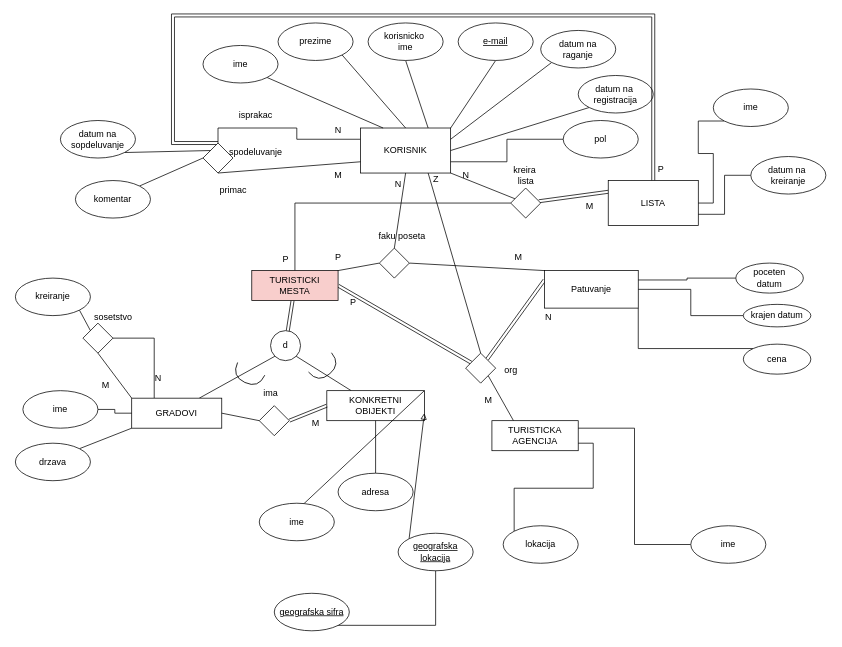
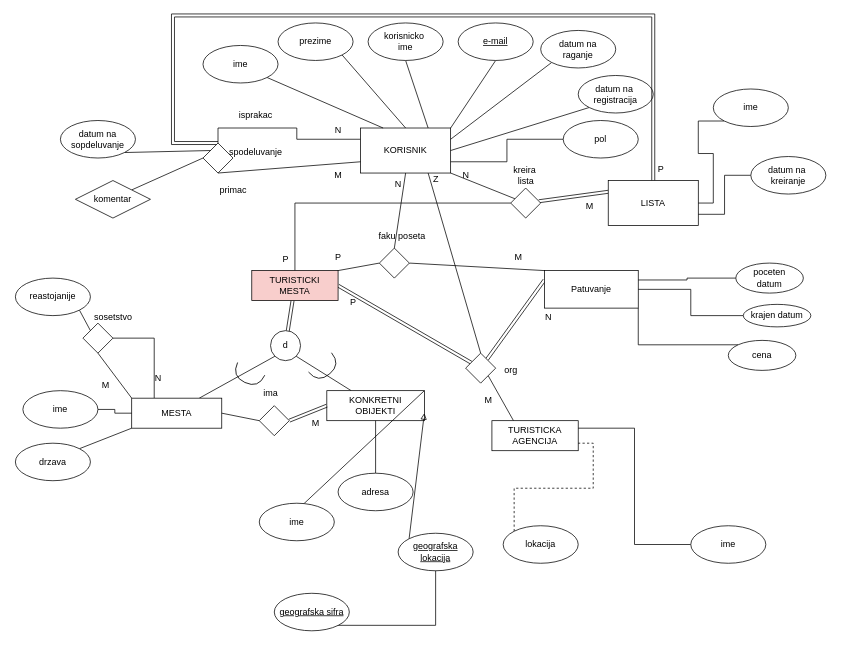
  <mxCell id="0" />
  <mxCell id="1" parent="0" />
  <mxCell id="2" style="rounded=0;orthogonalLoop=1;jettySize=auto;html=1;exitX=1;exitY=1;exitDx=0;exitDy=0;endArrow=none;endFill=0;" edge="1" parent="1" source="5" target="27"><mxGeometry relative="1" as="geometry" /></mxCell>
  <mxCell id="3" style="edgeStyle=orthogonalEdgeStyle;rounded=0;orthogonalLoop=1;jettySize=auto;html=1;exitX=0;exitY=0.25;exitDx=0;exitDy=0;entryX=0.5;entryY=0;entryDx=0;entryDy=0;endArrow=none;endFill=0;" edge="1" parent="1" source="5" target="31"><mxGeometry relative="1" as="geometry" /></mxCell>
  <mxCell id="4" style="rounded=0;orthogonalLoop=1;jettySize=auto;html=1;exitX=0.5;exitY=1;exitDx=0;exitDy=0;entryX=0.5;entryY=0;entryDx=0;entryDy=0;endArrow=none;endFill=0;" edge="1" parent="1" source="5" target="90"><mxGeometry relative="1" as="geometry" /></mxCell>
  <mxCell id="5" value="KORISNIK" style="rounded=0;whiteSpace=wrap;html=1;" vertex="1" parent="1"><mxGeometry x="480" y="170" width="120" height="60" as="geometry" /></mxCell>
  <mxCell id="6" style="rounded=0;orthogonalLoop=1;jettySize=auto;html=1;exitX=1;exitY=1;exitDx=0;exitDy=0;entryX=0.25;entryY=0;entryDx=0;entryDy=0;endArrow=none;endFill=0;" edge="1" parent="1" source="7" target="5"><mxGeometry relative="1" as="geometry" /></mxCell>
  <mxCell id="7" value="ime" style="ellipse;whiteSpace=wrap;html=1;" vertex="1" parent="1"><mxGeometry x="270" y="60" width="100" height="50" as="geometry" /></mxCell>
  <mxCell id="8" style="rounded=0;orthogonalLoop=1;jettySize=auto;html=1;exitX=1;exitY=1;exitDx=0;exitDy=0;entryX=0.5;entryY=0;entryDx=0;entryDy=0;endArrow=none;endFill=0;" edge="1" parent="1" source="9" target="5"><mxGeometry relative="1" as="geometry" /></mxCell>
  <mxCell id="9" value="prezime" style="ellipse;whiteSpace=wrap;html=1;" vertex="1" parent="1"><mxGeometry x="370" y="30" width="100" height="50" as="geometry" /></mxCell>
  <mxCell id="10" style="rounded=0;orthogonalLoop=1;jettySize=auto;html=1;exitX=0.5;exitY=1;exitDx=0;exitDy=0;entryX=0.75;entryY=0;entryDx=0;entryDy=0;endArrow=none;endFill=0;" edge="1" parent="1" source="11" target="5"><mxGeometry relative="1" as="geometry" /></mxCell>
  <mxCell id="11" value="korisnicko&amp;nbsp;&lt;br&gt;ime" style="ellipse;whiteSpace=wrap;html=1;" vertex="1" parent="1"><mxGeometry x="490" y="30" width="100" height="50" as="geometry" /></mxCell>
  <mxCell id="12" style="rounded=0;orthogonalLoop=1;jettySize=auto;html=1;exitX=0.5;exitY=1;exitDx=0;exitDy=0;entryX=1;entryY=0;entryDx=0;entryDy=0;endArrow=none;endFill=0;" edge="1" parent="1" source="13" target="5"><mxGeometry relative="1" as="geometry" /></mxCell>
  <mxCell id="13" value="&lt;u&gt;e-mail&lt;/u&gt;" style="ellipse;whiteSpace=wrap;html=1;" vertex="1" parent="1"><mxGeometry x="610" y="30" width="100" height="50" as="geometry" /></mxCell>
  <mxCell id="14" style="rounded=0;orthogonalLoop=1;jettySize=auto;html=1;exitX=0;exitY=1;exitDx=0;exitDy=0;entryX=1;entryY=0.25;entryDx=0;entryDy=0;endArrow=none;endFill=0;" edge="1" parent="1" source="15" target="5"><mxGeometry relative="1" as="geometry" /></mxCell>
  <mxCell id="15" value="datum na&lt;br&gt;raganje" style="ellipse;whiteSpace=wrap;html=1;" vertex="1" parent="1"><mxGeometry x="720" y="40" width="100" height="50" as="geometry" /></mxCell>
  <mxCell id="16" style="rounded=0;orthogonalLoop=1;jettySize=auto;html=1;exitX=0;exitY=1;exitDx=0;exitDy=0;entryX=1;entryY=0.5;entryDx=0;entryDy=0;endArrow=none;endFill=0;" edge="1" parent="1" source="17" target="5"><mxGeometry relative="1" as="geometry" /></mxCell>
  <mxCell id="17" value="datum na&amp;nbsp;&lt;br&gt;registracija" style="ellipse;whiteSpace=wrap;html=1;" vertex="1" parent="1"><mxGeometry x="770" y="100" width="100" height="50" as="geometry" /></mxCell>
  <mxCell id="18" style="edgeStyle=orthogonalEdgeStyle;rounded=0;orthogonalLoop=1;jettySize=auto;html=1;exitX=0;exitY=0.5;exitDx=0;exitDy=0;entryX=1;entryY=0.75;entryDx=0;entryDy=0;endArrow=none;endFill=0;" edge="1" parent="1" source="19" target="5"><mxGeometry relative="1" as="geometry" /></mxCell>
  <mxCell id="19" value="pol" style="ellipse;whiteSpace=wrap;html=1;" vertex="1" parent="1"><mxGeometry x="750" y="160" width="100" height="50" as="geometry" /></mxCell>
  <mxCell id="20" style="rounded=0;orthogonalLoop=1;jettySize=auto;html=1;exitX=0;exitY=0.25;exitDx=0;exitDy=0;endArrow=none;endFill=0;shape=link;" edge="1" parent="1" source="22" target="27"><mxGeometry relative="1" as="geometry" /></mxCell>
  <mxCell id="21" style="edgeStyle=orthogonalEdgeStyle;rounded=0;orthogonalLoop=1;jettySize=auto;html=1;exitX=0.5;exitY=0;exitDx=0;exitDy=0;entryX=0.5;entryY=0;entryDx=0;entryDy=0;shape=link;" edge="1" parent="1" source="22" target="31"><mxGeometry relative="1" as="geometry"><Array as="points"><mxPoint x="870" y="20" /><mxPoint x="230" y="20" /><mxPoint x="230" y="190" /></Array></mxGeometry></mxCell>
  <mxCell id="22" value="LISTA" style="rounded=0;whiteSpace=wrap;html=1;" vertex="1" parent="1"><mxGeometry x="810" y="240" width="120" height="60" as="geometry" /></mxCell>
  <mxCell id="23" style="edgeStyle=orthogonalEdgeStyle;rounded=0;orthogonalLoop=1;jettySize=auto;html=1;exitX=0;exitY=1;exitDx=0;exitDy=0;entryX=1;entryY=0.5;entryDx=0;entryDy=0;endArrow=none;endFill=0;" edge="1" parent="1" source="24" target="22"><mxGeometry relative="1" as="geometry" /></mxCell>
  <mxCell id="24" value="ime" style="ellipse;whiteSpace=wrap;html=1;" vertex="1" parent="1"><mxGeometry x="950" y="118" width="100" height="50" as="geometry" /></mxCell>
  <mxCell id="25" style="edgeStyle=orthogonalEdgeStyle;rounded=0;orthogonalLoop=1;jettySize=auto;html=1;exitX=0;exitY=0.5;exitDx=0;exitDy=0;entryX=1;entryY=0.75;entryDx=0;entryDy=0;endArrow=none;endFill=0;" edge="1" parent="1" source="26" target="22"><mxGeometry relative="1" as="geometry" /></mxCell>
  <mxCell id="26" value="datum na&amp;nbsp;&lt;br&gt;kreiranje" style="ellipse;whiteSpace=wrap;html=1;" vertex="1" parent="1"><mxGeometry x="1000" y="208" width="100" height="50" as="geometry" /></mxCell>
  <mxCell id="27" value="" style="rhombus;whiteSpace=wrap;html=1;" vertex="1" parent="1"><mxGeometry x="680" y="250" width="40" height="40" as="geometry" /></mxCell>
  <mxCell id="28" value="N" style="text;html=1;align=center;verticalAlign=middle;resizable=0;points=[];autosize=1;strokeColor=none;fillColor=none;" vertex="1" parent="1"><mxGeometry x="605" y="218" width="30" height="30" as="geometry" /></mxCell>
  <mxCell id="29" value="M" style="text;html=1;align=center;verticalAlign=middle;resizable=0;points=[];autosize=1;strokeColor=none;fillColor=none;" vertex="1" parent="1"><mxGeometry x="770" y="260" width="30" height="30" as="geometry" /></mxCell>
  <mxCell id="30" style="rounded=0;orthogonalLoop=1;jettySize=auto;html=1;exitX=0.5;exitY=1;exitDx=0;exitDy=0;entryX=0;entryY=0.75;entryDx=0;entryDy=0;endArrow=none;endFill=0;" edge="1" parent="1" source="31" target="5"><mxGeometry relative="1" as="geometry" /></mxCell>
  <mxCell id="31" value="" style="rhombus;whiteSpace=wrap;html=1;" vertex="1" parent="1"><mxGeometry x="270" y="190" width="40" height="40" as="geometry" /></mxCell>
  <mxCell id="32" value="N" style="text;html=1;align=center;verticalAlign=middle;resizable=0;points=[];autosize=1;strokeColor=none;fillColor=none;" vertex="1" parent="1"><mxGeometry x="435" y="158" width="30" height="30" as="geometry" /></mxCell>
  <mxCell id="33" value="M" style="text;html=1;align=center;verticalAlign=middle;resizable=0;points=[];autosize=1;strokeColor=none;fillColor=none;" vertex="1" parent="1"><mxGeometry x="435" y="218" width="30" height="30" as="geometry" /></mxCell>
  <mxCell id="34" value="spodeluvanje" style="text;html=1;align=center;verticalAlign=middle;resizable=0;points=[];autosize=1;strokeColor=none;fillColor=none;" vertex="1" parent="1"><mxGeometry x="295" y="188" width="90" height="30" as="geometry" /></mxCell>
  <mxCell id="35" value="isprakac" style="text;html=1;align=center;verticalAlign=middle;resizable=0;points=[];autosize=1;strokeColor=none;fillColor=none;" vertex="1" parent="1"><mxGeometry x="305" y="138" width="70" height="30" as="geometry" /></mxCell>
  <mxCell id="36" value="primac" style="text;html=1;align=center;verticalAlign=middle;resizable=0;points=[];autosize=1;strokeColor=none;fillColor=none;" vertex="1" parent="1"><mxGeometry x="280" y="238" width="60" height="30" as="geometry" /></mxCell>
  <mxCell id="37" style="rounded=0;orthogonalLoop=1;jettySize=auto;html=1;exitX=1;exitY=1;exitDx=0;exitDy=0;entryX=0;entryY=0;entryDx=0;entryDy=0;endArrow=none;endFill=0;" edge="1" parent="1" source="38" target="31"><mxGeometry relative="1" as="geometry" /></mxCell>
  <mxCell id="38" value="datum na&lt;br&gt;sopdeluvanje" style="ellipse;whiteSpace=wrap;html=1;" vertex="1" parent="1"><mxGeometry x="80" y="160" width="100" height="50" as="geometry" /></mxCell>
  <mxCell id="39" style="rounded=0;orthogonalLoop=1;jettySize=auto;html=1;exitX=1;exitY=0;exitDx=0;exitDy=0;entryX=0;entryY=0.5;entryDx=0;entryDy=0;endArrow=none;endFill=0;" edge="1" parent="1" source="40" target="31"><mxGeometry relative="1" as="geometry" /></mxCell>
- <mxCell id="40" value="komentar" style="ellipse;whiteSpace=wrap;html=1;" vertex="1" parent="1"><mxGeometry x="100" y="240" width="100" height="50" as="geometry" /></mxCell>
+ <mxCell id="40" value="komentar" style="rhombus;whiteSpace=wrap;html=1;" vertex="1" parent="1"><mxGeometry x="100" y="240" width="100" height="50" as="geometry" /></mxCell>
  <mxCell id="41" value="" style="rounded=0;orthogonalLoop=1;jettySize=auto;html=1;endArrow=none;endFill=0;shape=link;" edge="1" parent="1" source="45" target="52"><mxGeometry relative="1" as="geometry" /></mxCell>
  <mxCell id="42" style="rounded=0;orthogonalLoop=1;jettySize=auto;html=1;exitX=1;exitY=0.5;exitDx=0;exitDy=0;shape=link;" edge="1" parent="1" source="45" target="83"><mxGeometry relative="1" as="geometry" /></mxCell>
  <mxCell id="43" style="rounded=0;orthogonalLoop=1;jettySize=auto;html=1;exitX=1;exitY=0;exitDx=0;exitDy=0;entryX=0;entryY=0.5;entryDx=0;entryDy=0;endArrow=none;endFill=0;" edge="1" parent="1" source="45" target="90"><mxGeometry relative="1" as="geometry" /></mxCell>
  <mxCell id="44" style="edgeStyle=orthogonalEdgeStyle;rounded=0;orthogonalLoop=1;jettySize=auto;html=1;exitX=0.5;exitY=0;exitDx=0;exitDy=0;entryX=0;entryY=0.5;entryDx=0;entryDy=0;endArrow=none;endFill=0;" edge="1" parent="1" source="45" target="27"><mxGeometry relative="1" as="geometry" /></mxCell>
  <mxCell id="45" value="TURISTICKI&lt;br&gt;MESTA" style="rounded=0;whiteSpace=wrap;html=1;fillColor=#f8cecc;" vertex="1" parent="1"><mxGeometry x="335" y="360" width="115" height="40" as="geometry" /></mxCell>
  <mxCell id="46" style="rounded=0;orthogonalLoop=1;jettySize=auto;html=1;exitX=0.75;exitY=0;exitDx=0;exitDy=0;entryX=0;entryY=1;entryDx=0;entryDy=0;endArrow=none;endFill=0;" edge="1" parent="1" source="49" target="52"><mxGeometry relative="1" as="geometry" /></mxCell>
  <mxCell id="47" style="rounded=0;orthogonalLoop=1;jettySize=auto;html=1;exitX=0;exitY=0;exitDx=0;exitDy=0;entryX=0.5;entryY=1;entryDx=0;entryDy=0;endArrow=none;endFill=0;" edge="1" parent="1" source="49" target="67"><mxGeometry relative="1" as="geometry" /></mxCell>
  <mxCell id="48" style="edgeStyle=orthogonalEdgeStyle;rounded=0;orthogonalLoop=1;jettySize=auto;html=1;exitX=0.25;exitY=0;exitDx=0;exitDy=0;entryX=1;entryY=0.5;entryDx=0;entryDy=0;endArrow=none;endFill=0;" edge="1" parent="1" source="49" target="67"><mxGeometry relative="1" as="geometry" /></mxCell>
- <mxCell id="49" value="GRADOVI" style="rounded=0;whiteSpace=wrap;html=1;" vertex="1" parent="1"><mxGeometry x="175" y="530" width="120" height="40" as="geometry" /></mxCell>
+ <mxCell id="49" value="MESTA" style="rounded=0;whiteSpace=wrap;html=1;" vertex="1" parent="1"><mxGeometry x="175" y="530" width="120" height="40" as="geometry" /></mxCell>
  <mxCell id="50" style="rounded=0;orthogonalLoop=1;jettySize=auto;html=1;exitX=0.25;exitY=0;exitDx=0;exitDy=0;entryX=1;entryY=1;entryDx=0;entryDy=0;endArrow=none;endFill=0;" edge="1" parent="1" source="51" target="52"><mxGeometry relative="1" as="geometry" /></mxCell>
  <mxCell id="51" value="KONKRETNI&lt;br&gt;OBIJEKTI" style="rounded=0;whiteSpace=wrap;html=1;" vertex="1" parent="1"><mxGeometry x="435" y="520" width="130" height="40" as="geometry" /></mxCell>
  <mxCell id="52" value="d" style="ellipse;whiteSpace=wrap;html=1;" vertex="1" parent="1"><mxGeometry x="360" y="440" width="40" height="40" as="geometry" /></mxCell>
  <mxCell id="53" value="" style="shape=requiredInterface;html=1;verticalLabelPosition=bottom;sketch=0;rotation=115;" vertex="1" parent="1"><mxGeometry x="320" y="480" width="20" height="40" as="geometry" /></mxCell>
  <mxCell id="54" value="" style="shape=requiredInterface;html=1;verticalLabelPosition=bottom;sketch=0;rotation=50;" vertex="1" parent="1"><mxGeometry x="422.352" y="469.995" width="20" height="40" as="geometry" /></mxCell>
  <mxCell id="55" style="rounded=0;orthogonalLoop=1;jettySize=auto;html=1;exitX=0;exitY=1;exitDx=0;exitDy=0;entryX=1;entryY=0;entryDx=0;entryDy=0;endArrow=none;endFill=0;" edge="1" parent="1" source="56" target="51"><mxGeometry relative="1" as="geometry" /></mxCell>
  <mxCell id="56" value="ime" style="ellipse;whiteSpace=wrap;html=1;" vertex="1" parent="1"><mxGeometry x="345" y="670" width="100" height="50" as="geometry" /></mxCell>
  <mxCell id="57" value="" style="edgeStyle=orthogonalEdgeStyle;rounded=0;orthogonalLoop=1;jettySize=auto;html=1;endArrow=none;endFill=0;" edge="1" parent="1" source="58" target="51"><mxGeometry relative="1" as="geometry" /></mxCell>
  <mxCell id="58" value="adresa" style="ellipse;whiteSpace=wrap;html=1;" vertex="1" parent="1"><mxGeometry x="450" y="630" width="100" height="50" as="geometry" /></mxCell>
  <mxCell id="59" style="rounded=0;orthogonalLoop=1;jettySize=auto;html=1;exitX=0;exitY=0;exitDx=0;exitDy=0;entryX=1;entryY=0.75;entryDx=0;entryDy=0;endArrow=block;endFill=0;" edge="1" parent="1" source="60" target="51"><mxGeometry relative="1" as="geometry" /></mxCell>
  <mxCell id="60" value="&lt;u&gt;geografska&lt;br&gt;lokacija&lt;/u&gt;" style="ellipse;whiteSpace=wrap;html=1;" vertex="1" parent="1"><mxGeometry x="530" y="710" width="100" height="50" as="geometry" /></mxCell>
  <mxCell id="61" style="edgeStyle=orthogonalEdgeStyle;rounded=0;orthogonalLoop=1;jettySize=auto;html=1;exitX=0;exitY=1;exitDx=0;exitDy=0;endArrow=none;endFill=0;" edge="1" parent="1" source="62" target="60"><mxGeometry relative="1" as="geometry" /></mxCell>
  <mxCell id="62" value="&lt;u&gt;geografska sifra&lt;/u&gt;" style="ellipse;whiteSpace=wrap;html=1;" vertex="1" parent="1"><mxGeometry x="365" y="790" width="100" height="50" as="geometry" /></mxCell>
  <mxCell id="63" style="edgeStyle=orthogonalEdgeStyle;rounded=0;orthogonalLoop=1;jettySize=auto;html=1;exitX=1;exitY=0.5;exitDx=0;exitDy=0;entryX=0;entryY=0.5;entryDx=0;entryDy=0;endArrow=none;endFill=0;" edge="1" parent="1" source="64" target="49"><mxGeometry relative="1" as="geometry" /></mxCell>
  <mxCell id="64" value="ime" style="ellipse;whiteSpace=wrap;html=1;" vertex="1" parent="1"><mxGeometry x="30" y="520" width="100" height="50" as="geometry" /></mxCell>
  <mxCell id="65" style="rounded=0;orthogonalLoop=1;jettySize=auto;html=1;exitX=1;exitY=0;exitDx=0;exitDy=0;entryX=0;entryY=1;entryDx=0;entryDy=0;endArrow=none;endFill=0;" edge="1" parent="1" source="66" target="49"><mxGeometry relative="1" as="geometry" /></mxCell>
  <mxCell id="66" value="drzava" style="ellipse;whiteSpace=wrap;html=1;" vertex="1" parent="1"><mxGeometry x="20" y="590" width="100" height="50" as="geometry" /></mxCell>
  <mxCell id="67" value="" style="rhombus;whiteSpace=wrap;html=1;" vertex="1" parent="1"><mxGeometry x="110" y="430" width="40" height="40" as="geometry" /></mxCell>
  <mxCell id="68" value="sosetstvo" style="text;html=1;align=center;verticalAlign=middle;resizable=0;points=[];autosize=1;strokeColor=none;fillColor=none;" vertex="1" parent="1"><mxGeometry x="115" y="408" width="70" height="30" as="geometry" /></mxCell>
  <mxCell id="69" value="N" style="text;html=1;align=center;verticalAlign=middle;resizable=0;points=[];autosize=1;strokeColor=none;fillColor=none;" vertex="1" parent="1"><mxGeometry x="195" y="488" width="30" height="30" as="geometry" /></mxCell>
  <mxCell id="70" style="rounded=0;orthogonalLoop=1;jettySize=auto;html=1;exitX=1;exitY=1;exitDx=0;exitDy=0;entryX=0;entryY=0;entryDx=0;entryDy=0;endArrow=none;endFill=0;" edge="1" parent="1" source="71" target="67"><mxGeometry relative="1" as="geometry" /></mxCell>
- <mxCell id="71" value="kreiranje" style="ellipse;whiteSpace=wrap;html=1;" vertex="1" parent="1"><mxGeometry x="20" y="370" width="100" height="50" as="geometry" /></mxCell>
+ <mxCell id="71" value="reastojanije" style="ellipse;whiteSpace=wrap;html=1;" vertex="1" parent="1"><mxGeometry x="20" y="370" width="100" height="50" as="geometry" /></mxCell>
  <mxCell id="72" value="M" style="text;html=1;align=center;verticalAlign=middle;resizable=0;points=[];autosize=1;strokeColor=none;fillColor=none;" vertex="1" parent="1"><mxGeometry x="125" y="498" width="30" height="30" as="geometry" /></mxCell>
  <mxCell id="73" style="rounded=0;orthogonalLoop=1;jettySize=auto;html=1;exitX=0.25;exitY=0;exitDx=0;exitDy=0;entryX=1;entryY=1;entryDx=0;entryDy=0;endArrow=none;endFill=0;" edge="1" parent="1" source="74" target="83"><mxGeometry relative="1" as="geometry" /></mxCell>
  <mxCell id="74" value="TURISTICKA&lt;br&gt;AGENCIJA" style="rounded=0;whiteSpace=wrap;html=1;" vertex="1" parent="1"><mxGeometry x="655" y="560" width="115" height="40" as="geometry" /></mxCell>
  <mxCell id="75" style="edgeStyle=orthogonalEdgeStyle;rounded=0;orthogonalLoop=1;jettySize=auto;html=1;exitX=0;exitY=0.5;exitDx=0;exitDy=0;entryX=1;entryY=0.25;entryDx=0;entryDy=0;endArrow=none;endFill=0;" edge="1" parent="1" source="76" target="74"><mxGeometry relative="1" as="geometry" /></mxCell>
  <mxCell id="76" value="ime" style="ellipse;whiteSpace=wrap;html=1;" vertex="1" parent="1"><mxGeometry x="920" y="700" width="100" height="50" as="geometry" /></mxCell>
- <mxCell id="77" style="edgeStyle=orthogonalEdgeStyle;rounded=0;orthogonalLoop=1;jettySize=auto;html=1;exitX=0;exitY=0;exitDx=0;exitDy=0;entryX=1;entryY=0.75;entryDx=0;entryDy=0;endArrow=none;endFill=0;" edge="1" parent="1" source="78" target="74"><mxGeometry relative="1" as="geometry" /></mxCell>
+ <mxCell id="77" style="edgeStyle=orthogonalEdgeStyle;rounded=0;orthogonalLoop=1;jettySize=auto;html=1;exitX=0;exitY=0;exitDx=0;exitDy=0;entryX=1;entryY=0.75;entryDx=0;entryDy=0;endArrow=none;endFill=0;dashed=1;" edge="1" parent="1" source="78" target="74"><mxGeometry relative="1" as="geometry" /></mxCell>
  <mxCell id="78" value="lokacija" style="ellipse;whiteSpace=wrap;html=1;" vertex="1" parent="1"><mxGeometry x="670" y="700" width="100" height="50" as="geometry" /></mxCell>
  <mxCell id="79" style="rounded=0;orthogonalLoop=1;jettySize=auto;html=1;exitX=0;exitY=0.25;exitDx=0;exitDy=0;shape=link;" edge="1" parent="1" source="81" target="83"><mxGeometry relative="1" as="geometry" /></mxCell>
  <mxCell id="80" style="rounded=0;orthogonalLoop=1;jettySize=auto;html=1;exitX=0;exitY=0;exitDx=0;exitDy=0;entryX=1;entryY=0.5;entryDx=0;entryDy=0;endArrow=none;endFill=0;" edge="1" parent="1" source="81" target="90"><mxGeometry relative="1" as="geometry" /></mxCell>
  <mxCell id="81" value="Patuvanje" style="rounded=0;whiteSpace=wrap;html=1;" vertex="1" parent="1"><mxGeometry x="725" y="360" width="125" height="50" as="geometry" /></mxCell>
  <mxCell id="82" style="rounded=0;orthogonalLoop=1;jettySize=auto;html=1;exitX=0.5;exitY=0;exitDx=0;exitDy=0;entryX=0.75;entryY=1;entryDx=0;entryDy=0;endArrow=none;endFill=0;" edge="1" parent="1" source="83" target="5"><mxGeometry relative="1" as="geometry" /></mxCell>
  <mxCell id="83" value="" style="rhombus;whiteSpace=wrap;html=1;" vertex="1" parent="1"><mxGeometry x="620" y="470" width="40" height="40" as="geometry" /></mxCell>
  <mxCell id="84" style="edgeStyle=orthogonalEdgeStyle;rounded=0;orthogonalLoop=1;jettySize=auto;html=1;exitX=0;exitY=0.5;exitDx=0;exitDy=0;entryX=1;entryY=0.25;entryDx=0;entryDy=0;endArrow=none;endFill=0;" edge="1" parent="1" source="85" target="81"><mxGeometry relative="1" as="geometry" /></mxCell>
  <mxCell id="85" value="poceten&lt;br&gt;datum" style="ellipse;whiteSpace=wrap;html=1;" vertex="1" parent="1"><mxGeometry x="980" y="350" width="90" height="40" as="geometry" /></mxCell>
  <mxCell id="86" style="edgeStyle=orthogonalEdgeStyle;rounded=0;orthogonalLoop=1;jettySize=auto;html=1;exitX=0;exitY=0.5;exitDx=0;exitDy=0;endArrow=none;endFill=0;" edge="1" parent="1" source="87" target="81"><mxGeometry relative="1" as="geometry" /></mxCell>
  <mxCell id="87" value="krajen datum" style="ellipse;whiteSpace=wrap;html=1;" vertex="1" parent="1"><mxGeometry x="990" y="405" width="90" height="30" as="geometry" /></mxCell>
  <mxCell id="88" style="edgeStyle=orthogonalEdgeStyle;rounded=0;orthogonalLoop=1;jettySize=auto;html=1;exitX=0;exitY=0;exitDx=0;exitDy=0;entryX=1;entryY=1;entryDx=0;entryDy=0;endArrow=none;endFill=0;" edge="1" parent="1" source="89" target="81"><mxGeometry relative="1" as="geometry" /></mxCell>
- <mxCell id="89" value="cena" style="ellipse;whiteSpace=wrap;html=1;" vertex="1" parent="1"><mxGeometry x="990" y="458" width="90" height="40" as="geometry" /></mxCell>
+ <mxCell id="89" value="cena" style="ellipse;whiteSpace=wrap;html=1;" vertex="1" parent="1"><mxGeometry x="970" y="453" width="90" height="40" as="geometry" /></mxCell>
  <mxCell id="90" value="" style="rhombus;whiteSpace=wrap;html=1;" vertex="1" parent="1"><mxGeometry x="505" y="330" width="40" height="40" as="geometry" /></mxCell>
  <mxCell id="91" value="P" style="text;html=1;align=center;verticalAlign=middle;resizable=0;points=[];autosize=1;strokeColor=none;fillColor=none;" vertex="1" parent="1"><mxGeometry x="865" y="210" width="30" height="30" as="geometry" /></mxCell>
  <mxCell id="92" style="rounded=0;orthogonalLoop=1;jettySize=auto;html=1;exitX=1;exitY=0.5;exitDx=0;exitDy=0;entryX=0;entryY=0.5;entryDx=0;entryDy=0;shape=link;" edge="1" parent="1" source="94" target="51"><mxGeometry relative="1" as="geometry" /></mxCell>
  <mxCell id="93" style="rounded=0;orthogonalLoop=1;jettySize=auto;html=1;exitX=0;exitY=0.5;exitDx=0;exitDy=0;entryX=1;entryY=0.5;entryDx=0;entryDy=0;endArrow=none;endFill=0;" edge="1" parent="1" source="94" target="49"><mxGeometry relative="1" as="geometry" /></mxCell>
  <mxCell id="94" value="" style="rhombus;whiteSpace=wrap;html=1;" vertex="1" parent="1"><mxGeometry x="345" y="540" width="40" height="40" as="geometry" /></mxCell>
  <mxCell id="95" value="ima" style="text;html=1;align=center;verticalAlign=middle;resizable=0;points=[];autosize=1;strokeColor=none;fillColor=none;" vertex="1" parent="1"><mxGeometry x="340" y="508" width="40" height="30" as="geometry" /></mxCell>
  <mxCell id="96" value="M" style="text;html=1;align=center;verticalAlign=middle;resizable=0;points=[];autosize=1;strokeColor=none;fillColor=none;" vertex="1" parent="1"><mxGeometry x="405" y="548" width="30" height="30" as="geometry" /></mxCell>
  <mxCell id="97" value="P" style="text;html=1;align=center;verticalAlign=middle;resizable=0;points=[];autosize=1;strokeColor=none;fillColor=none;" vertex="1" parent="1"><mxGeometry x="365" y="330" width="30" height="30" as="geometry" /></mxCell>
  <mxCell id="98" value="kreira&amp;nbsp;&lt;br&gt;lista" style="text;html=1;align=center;verticalAlign=middle;resizable=0;points=[];autosize=1;strokeColor=none;fillColor=none;" vertex="1" parent="1"><mxGeometry x="670" y="213" width="60" height="40" as="geometry" /></mxCell>
  <mxCell id="99" value="faku poseta" style="text;html=1;align=center;verticalAlign=middle;resizable=0;points=[];autosize=1;strokeColor=none;fillColor=none;" vertex="1" parent="1"><mxGeometry x="490" y="300" width="90" height="30" as="geometry" /></mxCell>
  <mxCell id="100" value="org" style="text;html=1;align=center;verticalAlign=middle;resizable=0;points=[];autosize=1;strokeColor=none;fillColor=none;" vertex="1" parent="1"><mxGeometry x="660" y="478" width="40" height="30" as="geometry" /></mxCell>
  <mxCell id="101" value="N" style="text;html=1;align=center;verticalAlign=middle;resizable=0;points=[];autosize=1;strokeColor=none;fillColor=none;" vertex="1" parent="1"><mxGeometry x="515" y="230" width="30" height="30" as="geometry" /></mxCell>
  <mxCell id="102" value="M" style="text;html=1;align=center;verticalAlign=middle;resizable=0;points=[];autosize=1;strokeColor=none;fillColor=none;" vertex="1" parent="1"><mxGeometry x="675" y="328" width="30" height="30" as="geometry" /></mxCell>
  <mxCell id="103" value="P" style="text;html=1;align=center;verticalAlign=middle;resizable=0;points=[];autosize=1;strokeColor=none;fillColor=none;" vertex="1" parent="1"><mxGeometry x="435" y="328" width="30" height="30" as="geometry" /></mxCell>
  <mxCell id="104" value="P" style="text;html=1;align=center;verticalAlign=middle;resizable=0;points=[];autosize=1;strokeColor=none;fillColor=none;" vertex="1" parent="1"><mxGeometry x="455" y="388" width="30" height="30" as="geometry" /></mxCell>
  <mxCell id="105" value="N" style="text;html=1;align=center;verticalAlign=middle;resizable=0;points=[];autosize=1;strokeColor=none;fillColor=none;" vertex="1" parent="1"><mxGeometry x="715" y="408" width="30" height="30" as="geometry" /></mxCell>
  <mxCell id="106" value="M" style="text;html=1;align=center;verticalAlign=middle;resizable=0;points=[];autosize=1;strokeColor=none;fillColor=none;" vertex="1" parent="1"><mxGeometry x="635" y="518" width="30" height="30" as="geometry" /></mxCell>
  <mxCell id="107" value="Z" style="text;html=1;align=center;verticalAlign=middle;resizable=0;points=[];autosize=1;strokeColor=none;fillColor=none;" vertex="1" parent="1"><mxGeometry x="565" y="223" width="30" height="30" as="geometry" /></mxCell>
